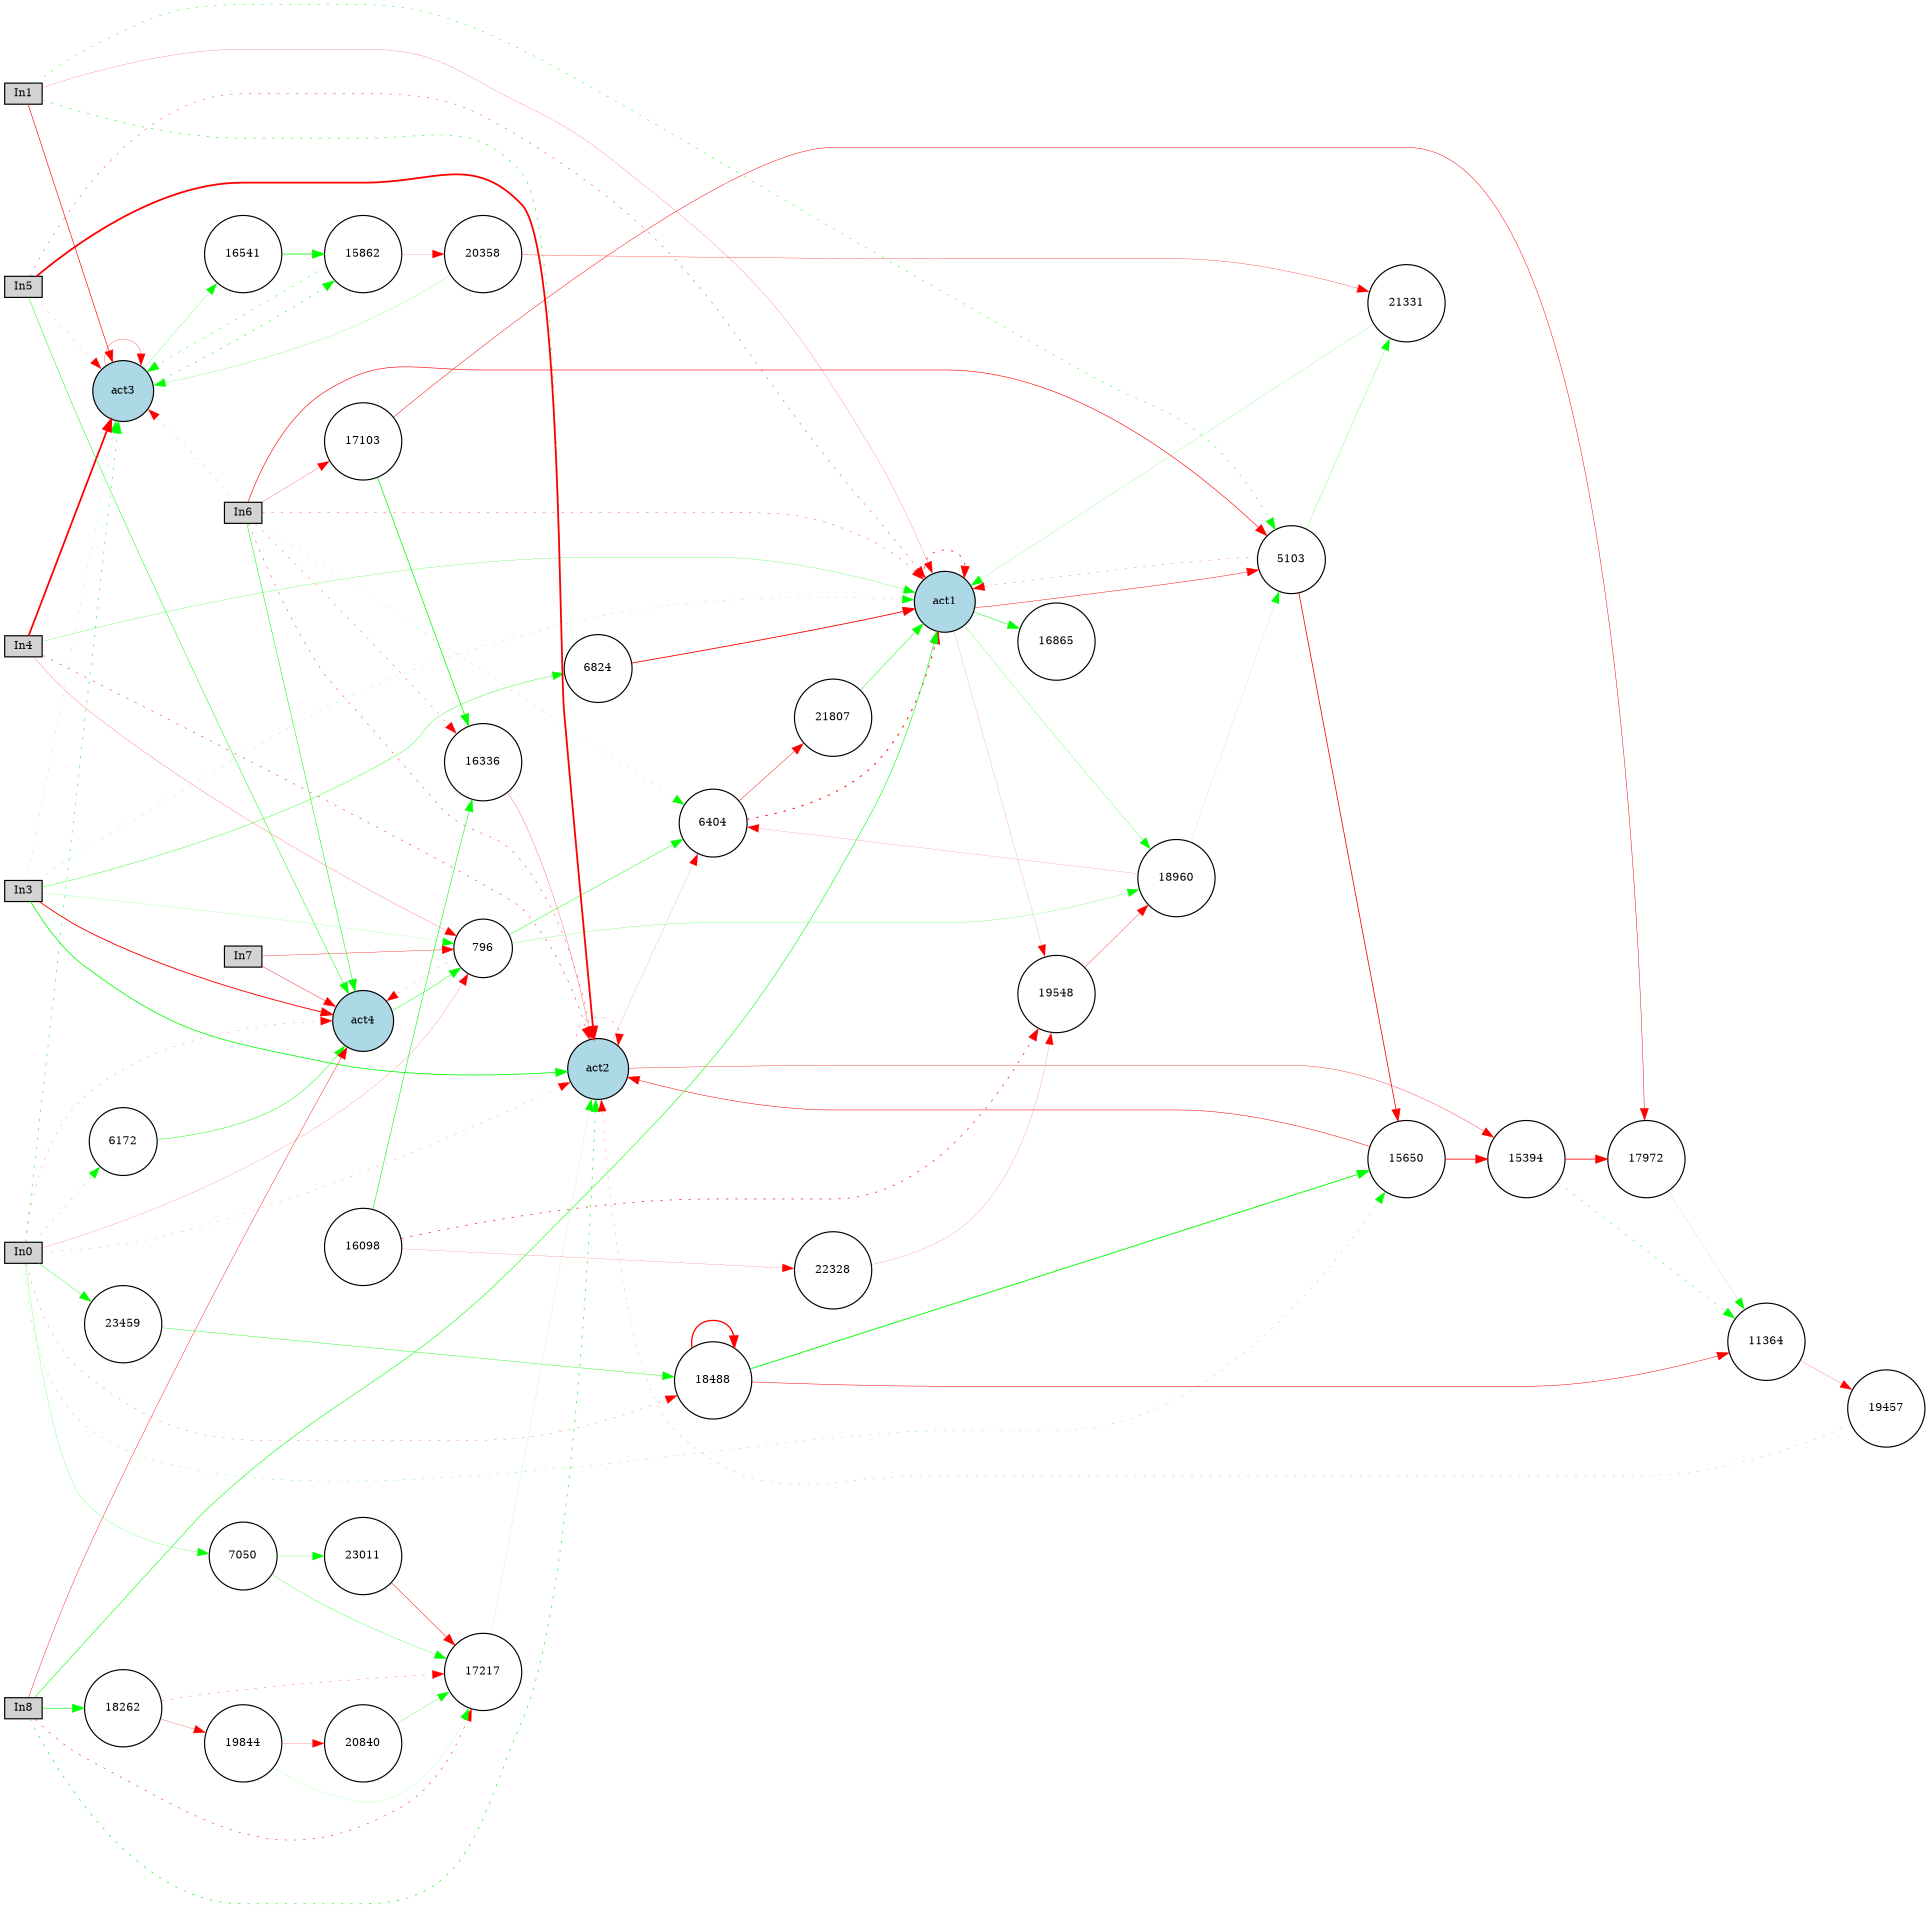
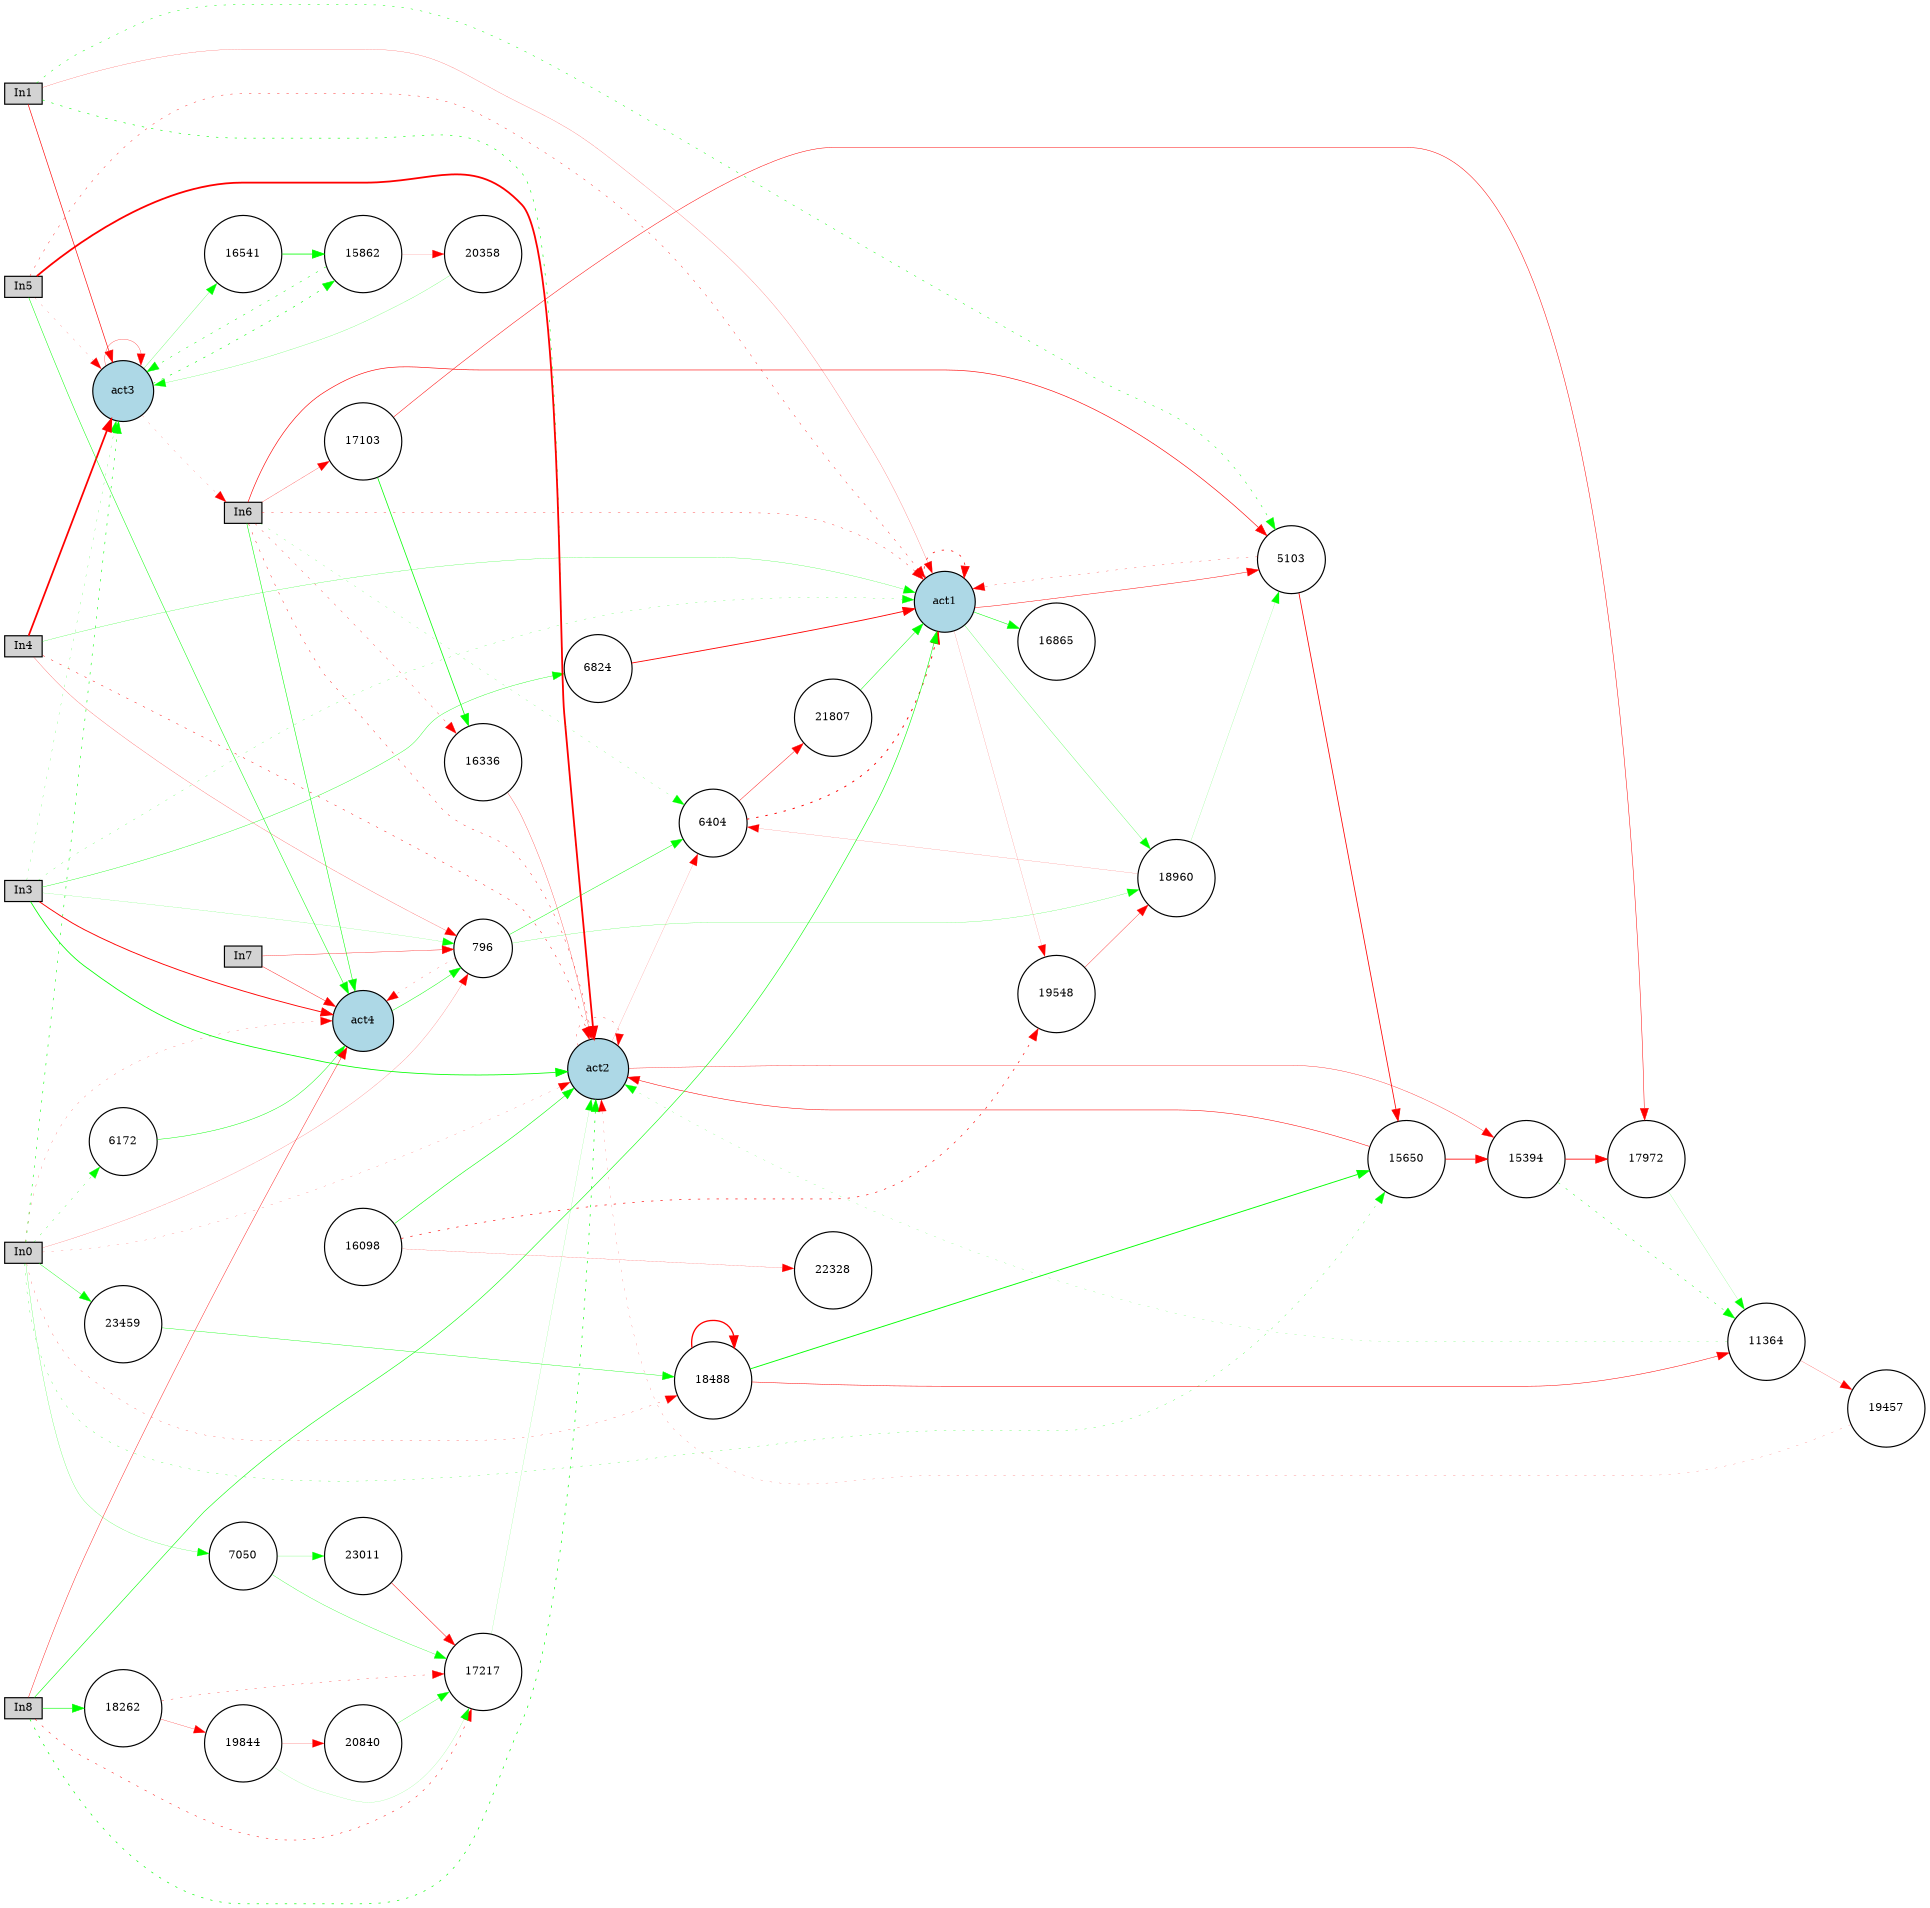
  digraph {
    rankdir=LR
    node [fillcolor=white fontsize=9 shape=circle style=filled]
    edge [color=red style=solid]
    In0 [fillcolor=lightgray height=0.2 shape=box width=0.2]
    act2 [fillcolor=lightblue height=0.2 width=0.2]
    act3 [fillcolor=lightblue height=0.2 width=0.2]
    act4 [fillcolor=lightblue height=0.2 width=0.2]
    7050 [height=0.2 width=0.2]
    6172 [height=0.2 width=0.2]
    796 [height=0.2 width=0.2]
    15650 [height=0.2 width=0.2]
    23459 [height=0.2 width=0.2]
    18488 [height=0.2 width=0.2]
    6404 [height=0.2 width=0.2]
    15394 [height=0.2 width=0.2]
    16541 [height=0.2 width=0.2]
    15862 [height=0.2 width=0.2]
    17217 [height=0.2 width=0.2]
    23011 [height=0.2 width=0.2]
    18960 [height=0.2 width=0.2]
    11364 [height=0.2 width=0.2]
    In1 [fillcolor=lightgray height=0.2 shape=box width=0.2]
    act1 [fillcolor=lightblue height=0.2 width=0.2]
    5103 [height=0.2 width=0.2]
    19548 [height=0.2 width=0.2]
    16865 [height=0.2 width=0.2]
-   21331 [height=0.2 width=0.2]
    In3 [fillcolor=lightgray height=0.2 shape=box width=0.2]
    6824 [height=0.2 width=0.2]
    In4 [fillcolor=lightgray height=0.2 shape=box width=0.2]
    In5 [fillcolor=lightgray height=0.2 shape=box width=0.2]
    In6 [fillcolor=lightgray height=0.2 shape=box width=0.2]
    17103 [height=0.2 width=0.2]
    16336 [height=0.2 width=0.2]
    21807 [height=0.2 width=0.2]
    17972 [height=0.2 width=0.2]
    In7 [fillcolor=lightgray height=0.2 shape=box width=0.2]
    In8 [fillcolor=lightgray height=0.2 shape=box width=0.2]
    18262 [height=0.2 width=0.2]
    19844 [height=0.2 width=0.2]
    19457 [height=0.2 width=0.2]
    20358 [height=0.2 width=0.2]
    20840 [height=0.2 width=0.2]
    22328 [height=0.2 width=0.2]
    16098 [height=0.2 width=0.2]
    In0 -> act2 [penwidth=0.14796460613442242 style=dotted]
    In0 -> act3 [color=green penwidth=0.4867986966883078 style=dotted]
    In0 -> act4 [penwidth=0.1758558619077542 style=dotted]
    In0 -> 7050 [color=green penwidth=0.18654035176817263]
    In0 -> 6172 [color=green penwidth=0.24149888603693742 style=dotted]
    In0 -> 796 [penwidth=0.14403035898847863]
    In0 -> 15650 [color=green penwidth=0.23508028562673167 style=dotted]
    In0 -> 23459 [color=green penwidth=0.3438358366349248]
    In0 -> 18488 [penwidth=0.20516139428997732 style=dotted]
    act2 -> act2 [penwidth=0.264133277197814 style=dotted]
    act2 -> 6404 [penwidth=0.10571953294570836]
    act2 -> 15394 [penwidth=0.29224310552934485]
    act3 -> act3 [penwidth=0.249578667830035]
    act3 -> 16541 [color=green penwidth=0.20479911803507617]
    act3 -> 15862 [color=green penwidth=0.4986883947963723 style=dotted]
    act4 -> 796 [color=green penwidth=0.3904212439142516]
    7050 -> 17217 [color=green penwidth=0.26064062840216484]
    7050 -> 23011 [color=green penwidth=0.17680883122943974]
    6172 -> act4 [color=green penwidth=0.38605513804226754]
    796 -> act4 [penwidth=0.1751388980884545 style=dotted]
    796 -> 6404 [color=green penwidth=0.38936621727173704]
    796 -> 18960 [color=green penwidth=0.17791256435863903]
    15650 -> act2 [penwidth=0.4381850277682673]
    15650 -> 15394 [penwidth=0.7136811001934393]
    23459 -> 18488 [color=green penwidth=0.32103711111091254]
    18488 -> 15650 [color=green penwidth=0.7744339557509622]
    18488 -> 18488 [penwidth=1.1282797717143351]
    18488 -> 11364 [penwidth=0.4209311214562226]
    6404 -> act1 [penwidth=0.8229997957345981 style=dotted]
    6404 -> 21807 [penwidth=0.3691804838194479]
    15394 -> 11364 [color=green penwidth=0.3597601077927989 style=dotted]
    15394 -> 17972 [penwidth=0.6460082594646511]
    16541 -> 15862 [color=green penwidth=0.7122175326688933]
    15862 -> act3 [color=green penwidth=0.39682389936122464 style=dotted]
    15862 -> 20358 [penwidth=0.1542849652559279]
    17217 -> act2 [color=green penwidth=0.10211603996521912]
    23011 -> 17217 [penwidth=0.40976732243251734]
    18960 -> 6404 [penwidth=0.1147083567500493]
    18960 -> 5103 [color=green penwidth=0.11567126869237446]
+   11364 -> act2 [color=green penwidth=0.1451563458656022 style=dotted]
    11364 -> 19457 [penwidth=0.17278623749470076]
    In1 -> act2 [color=green penwidth=0.49578916731039 style=dotted]
    In1 -> act3 [penwidth=0.5379722313974936]
    In1 -> act1 [penwidth=0.1630661943246089]
    In1 -> 5103 [color=green penwidth=0.39724963418856385 style=dotted]
    act1 -> 18960 [color=green penwidth=0.21729935903958353]
    act1 -> act1 [penwidth=0.6214296019914048 style=dotted]
    act1 -> 5103 [penwidth=0.39260977817124976]
    act1 -> 19548 [penwidth=0.10851547696882134]
    act1 -> 16865 [color=green penwidth=0.44077783736526954]
    5103 -> 15650 [penwidth=0.6869407311371898]
    5103 -> act1 [penwidth=0.23695389365452035 style=dotted]
-   5103 -> 21331 [color=green penwidth=0.2006342648879993]
    19548 -> 18960 [penwidth=0.29236851000180974]
-   21331 -> act1 [color=green penwidth=0.16276332752920947]
    In3 -> act2 [color=green penwidth=0.6887602297587058]
    In3 -> act3 [color=green penwidth=0.18477531563019745 style=dotted]
    In3 -> act4 [penwidth=0.7764941580429332]
    In3 -> 796 [color=green penwidth=0.11780065763834727]
    In3 -> act1 [color=green penwidth=0.191520683598422 style=dotted]
    In3 -> 6824 [color=green penwidth=0.3132320872781913]
    6824 -> act1 [penwidth=0.746645696416652]
    In4 -> act2 [penwidth=0.39219975911920135 style=dotted]
    In4 -> act3 [penwidth=1.5005627461901652]
    In4 -> 796 [penwidth=0.189940449227471]
    In4 -> act1 [color=green penwidth=0.2093803789241005]
    In5 -> act2 [penwidth=1.5388866019523089]
    In5 -> act3 [penwidth=0.1356305131623745 style=dotted]
    In5 -> act4 [color=green penwidth=0.4201988460271726]
    In5 -> act1 [penwidth=0.3288784602810355 style=dotted]
    In6 -> act2 [penwidth=0.34889024943267377 style=dotted]
-   In6 -> act3 [penwidth=0.13402314372581864 style=dotted]
+   act3 -> In6 [penwidth=0.13402314372581864 style=dotted]
    In6 -> act4 [color=green penwidth=0.4507728029363731]
    In6 -> 6404 [color=green penwidth=0.1640557835720156 style=dotted]
    In6 -> act1 [penwidth=0.29983876935453246 style=dotted]
    In6 -> 5103 [penwidth=0.5278454961253958]
    In6 -> 17103 [penwidth=0.2139735819845932]
    In6 -> 16336 [penwidth=0.2574828496301004 style=dotted]
    17103 -> 16336 [color=green penwidth=0.6355801771639437]
    17103 -> 17972 [penwidth=0.41452136686946317]
    16336 -> act2 [penwidth=0.22671076202953727]
    21807 -> act1 [color=green penwidth=0.40717458068557877]
    17972 -> 11364 [color=green penwidth=0.12304456033554244]
    In7 -> act4 [penwidth=0.3433234233538765]
    In7 -> 796 [penwidth=0.3005191444333147]
    In8 -> act2 [color=green penwidth=0.5698636123314551 style=dotted]
    In8 -> act4 [penwidth=0.3477162938276622]
    In8 -> 17217 [penwidth=0.4123300439350859 style=dotted]
    In8 -> act1 [color=green penwidth=0.49255438571763976]
    In8 -> 18262 [color=green penwidth=0.509372109262846]
    18262 -> 17217 [penwidth=0.2625299897669388 style=dotted]
    18262 -> 19844 [penwidth=0.21359137311243914]
    19844 -> 17217 [color=green penwidth=0.10629376764283767]
    19844 -> 20840 [penwidth=0.13336106961714464]
    19457 -> act2 [penwidth=0.14681975534957872 style=dotted]
    20358 -> act3 [color=green penwidth=0.1708392214975618]
-   20358 -> 21331 [penwidth=0.2597388622334074]
    20840 -> 17217 [color=green penwidth=0.22536341077774708]
-   22328 -> 19548 [penwidth=0.13293081132087498]
-   16098 -> 16336 [color=green penwidth=0.47711784786215894]
+   16098 -> act2 [color=green penwidth=0.47711784786215894]
    16098 -> 19548 [penwidth=0.5359292691865724 style=dotted]
    16098 -> 22328 [penwidth=0.1382381284512058]
  }
